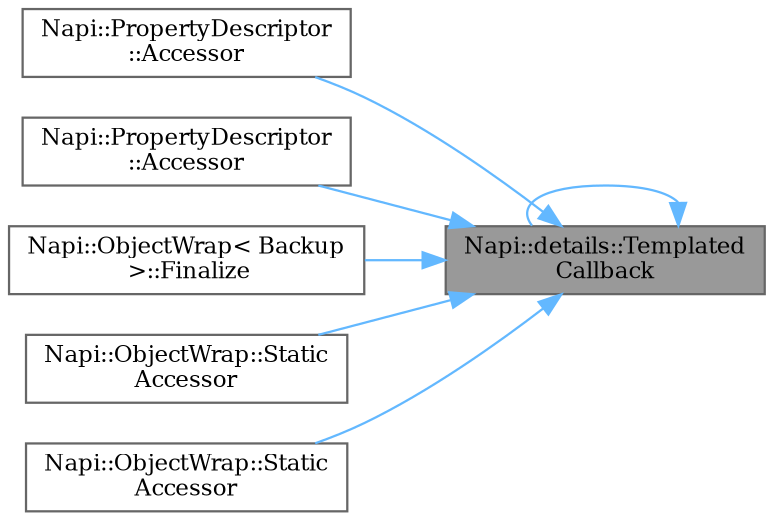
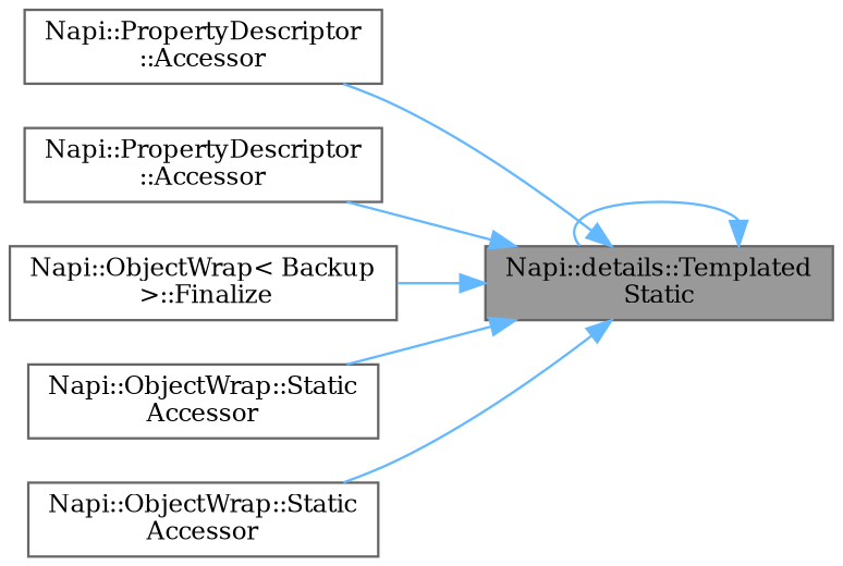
  digraph {
    rankdir=RL
    fontname="DejaVu Serif"
    node [color=grey40 fillcolor=white fontname="DejaVu Serif" fontsize=10 shape=box style=filled]
    edge [color=steelblue1 dir=back fontname="DejaVu Serif" fontsize=10 labelfontname=Helvetica labelfontsize=10 style=solid]
-   n1 [color=gray40 fillcolor=grey60 fontcolor=black height=0.2 label="Napi::details::Templated\lCallback" width=0.4]
+   n1 [color=gray40 fillcolor=grey60 fontcolor=black height=0.2 label="Napi::details::Templated\lStatic" width=0.4]
    n2 [height=0.2 label="Napi::PropertyDescriptor\l::Accessor" width=0.4]
    n3 [height=0.2 label="Napi::PropertyDescriptor\l::Accessor" width=0.4]
    n4 [height=0.2 label="Napi::ObjectWrap\< Backup\l \>::Finalize" width=0.4]
    n5 [height=0.2 label="Napi::ObjectWrap::Static\lAccessor" width=0.4]
    n6 [height=0.2 label="Napi::ObjectWrap::Static\lAccessor" width=0.4]
    n1 -> n1
    n1 -> n2
    n1 -> n3
    n1 -> n4
    n1 -> n5
    n1 -> n6
  }
